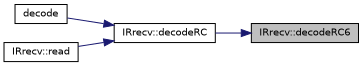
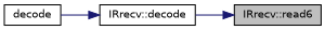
  digraph {
    rankdir=RL
    node [color=black fillcolor=white fontname=Helvetica fontsize=10 shape=record style=filled]
    edge [color=midnightblue dir=back fontname=Helvetica fontsize=10 labelfontname=Helvetica labelfontsize=10 style=solid]
-   n1 [fillcolor=grey75 fontcolor=black height=0.2 label="IRrecv::decodeRC6" width=0.4]
-   n2 [height=0.2 label="IRrecv::decodeRC" width=0.4]
+   n1 [fillcolor=grey75 fontcolor=black height=0.2 label="IRrecv::read6" width=0.4]
+   n2 [height=0.2 label="IRrecv::decode" width=0.4]
    n3 [height=0.2 label=decode width=0.4]
-   n4 [height=0.2 label="IRrecv::read" width=0.4]
    n1 -> n2
    n2 -> n3
-   n2 -> n4
  }
